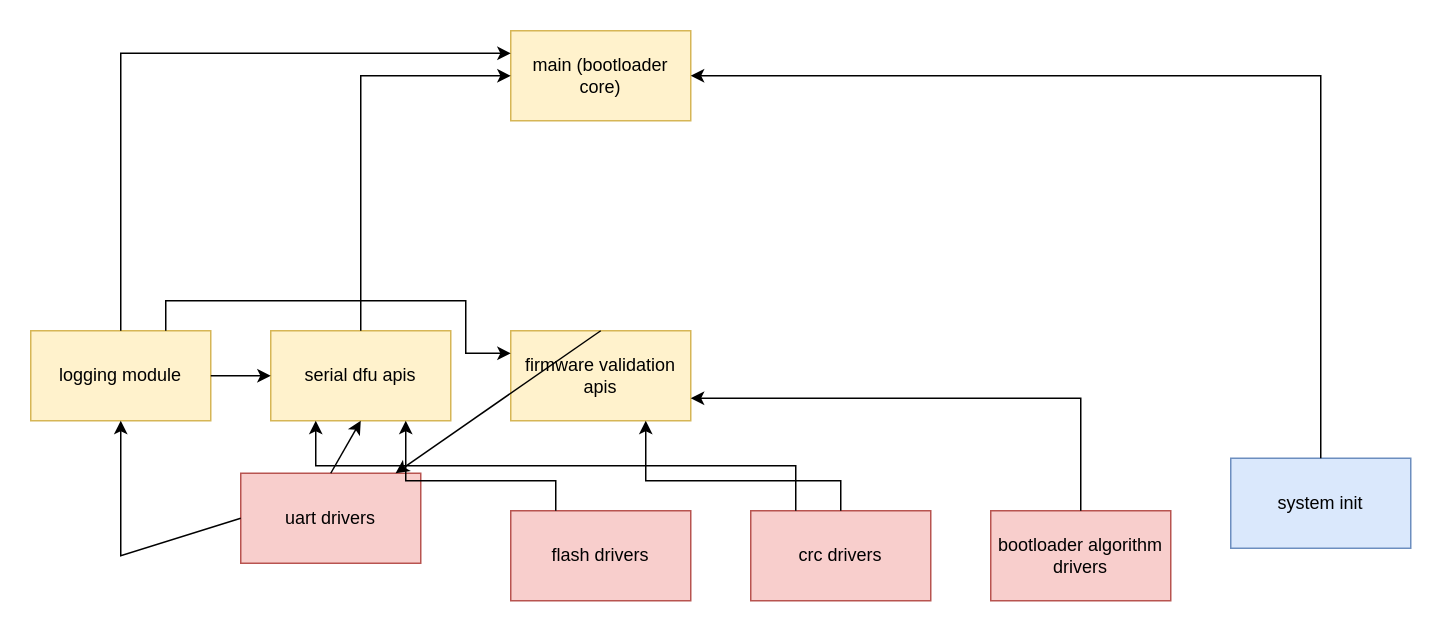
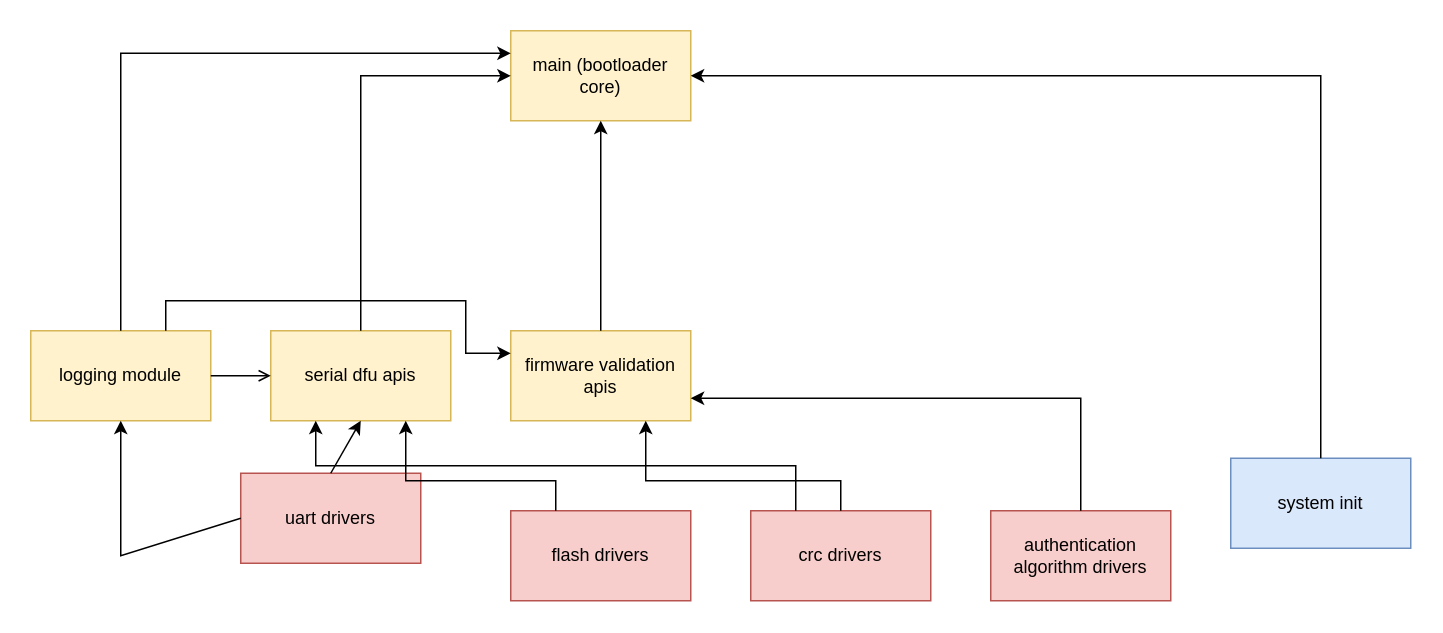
  <mxCell id="0" />
  <mxCell id="1" parent="0" />
  <mxCell id="2" value="main (bootloader core)" style="rounded=0;whiteSpace=wrap;html=1;fillColor=#fff2cc;strokeColor=#d6b656;" parent="1" vertex="1"><mxGeometry x="340" y="20" width="120" height="60" as="geometry" /></mxCell>
  <mxCell id="3" value="uart drivers" style="rounded=0;whiteSpace=wrap;html=1;fillColor=#f8cecc;strokeColor=#b85450;" parent="1" vertex="1"><mxGeometry x="160" y="315" width="120" height="60" as="geometry" /></mxCell>
  <mxCell id="4" value="flash drivers" style="rounded=0;whiteSpace=wrap;html=1;fillColor=#f8cecc;strokeColor=#b85450;" parent="1" vertex="1"><mxGeometry x="340" y="340" width="120" height="60" as="geometry" /></mxCell>
  <mxCell id="5" value="serial dfu apis" style="rounded=0;whiteSpace=wrap;html=1;fillColor=#fff2cc;strokeColor=#d6b656;" parent="1" vertex="1"><mxGeometry x="180" y="220" width="120" height="60" as="geometry" /></mxCell>
  <mxCell id="6" value="firmware validation apis" style="rounded=0;whiteSpace=wrap;html=1;fillColor=#fff2cc;strokeColor=#d6b656;" parent="1" vertex="1"><mxGeometry x="340" y="220" width="120" height="60" as="geometry" /></mxCell>
  <mxCell id="7" value="" style="endArrow=classic;html=1;rounded=0;exitX=0.5;exitY=0;exitDx=0;exitDy=0;entryX=0.5;entryY=1;entryDx=0;entryDy=0;" parent="1" source="3" target="5" edge="1"><mxGeometry width="50" height="50" relative="1" as="geometry"><mxPoint x="230" y="370" as="sourcePoint" /><mxPoint x="280" y="320" as="targetPoint" /></mxGeometry></mxCell>
  <mxCell id="8" value="" style="endArrow=classic;html=1;rounded=0;exitX=0.5;exitY=0;exitDx=0;exitDy=0;entryX=0;entryY=0.5;entryDx=0;entryDy=0;" parent="1" source="5" target="2" edge="1"><mxGeometry width="50" height="50" relative="1" as="geometry"><mxPoint x="230" y="370" as="sourcePoint" /><mxPoint x="280" y="320" as="targetPoint" /><Array as="points"><mxPoint x="240" y="50" /></Array></mxGeometry></mxCell>
  <mxCell id="9" value="logging module" style="rounded=0;whiteSpace=wrap;html=1;fillColor=#fff2cc;strokeColor=#d6b656;" parent="1" vertex="1"><mxGeometry y="220" width="120" height="60" as="geometry" x="20" /></mxCell>
  <mxCell id="10" value="" style="endArrow=classic;html=1;rounded=0;exitX=0;exitY=0.5;exitDx=0;exitDy=0;entryX=0.5;entryY=1;entryDx=0;entryDy=0;" parent="1" source="3" target="9" edge="1"><mxGeometry width="50" height="50" relative="1" as="geometry"><mxPoint x="170" y="330" as="sourcePoint" /><mxPoint x="220" y="280" as="targetPoint" /><Array as="points"><mxPoint x="80" y="370" /></Array></mxGeometry></mxCell>
  <mxCell id="11" value="" style="endArrow=classic;html=1;rounded=0;exitX=0.5;exitY=0;exitDx=0;exitDy=0;entryX=0;entryY=0.25;entryDx=0;entryDy=0;" parent="1" source="9" target="2" edge="1"><mxGeometry width="50" height="50" relative="1" as="geometry"><mxPoint x="170" y="330" as="sourcePoint" /><mxPoint x="220" y="280" as="targetPoint" /><Array as="points"><mxPoint x="80" y="35" /></Array></mxGeometry></mxCell>
- <mxCell id="12" value="" style="endArrow=classic;html=1;rounded=0;exitX=1;exitY=0.5;exitDx=0;exitDy=0;entryX=0;entryY=0.5;entryDx=0;entryDy=0;" parent="1" source="9" target="5" edge="1"><mxGeometry width="50" height="50" relative="1" as="geometry"><mxPoint x="170" y="230" as="sourcePoint" /><mxPoint x="220" y="180" as="targetPoint" /></mxGeometry></mxCell>
+ <mxCell id="12" value="" style="endArrow=open;html=1;rounded=0;exitX=1;exitY=0.5;exitDx=0;exitDy=0;entryX=0;entryY=0.5;entryDx=0;entryDy=0;" parent="1" source="9" target="5" edge="1"><mxGeometry width="50" height="50" relative="1" as="geometry"><mxPoint x="170" y="230" as="sourcePoint" /><mxPoint x="220" y="180" as="targetPoint" /></mxGeometry></mxCell>
  <mxCell id="13" value="" style="endArrow=classic;html=1;rounded=0;exitX=0.75;exitY=0;exitDx=0;exitDy=0;entryX=0;entryY=0.25;entryDx=0;entryDy=0;" parent="1" source="9" target="6" edge="1"><mxGeometry width="50" height="50" relative="1" as="geometry"><mxPoint x="170" y="230" as="sourcePoint" /><mxPoint x="320" y="200" as="targetPoint" /><Array as="points"><mxPoint x="110" y="200" /><mxPoint x="310" y="200" /><mxPoint x="310" y="235" /></Array></mxGeometry></mxCell>
- <mxCell id="14" value="" style="endArrow=classic;html=1;rounded=0;exitX=0.5;exitY=0;exitDx=0;exitDy=0;" parent="1" source="6" target="3" edge="1"><mxGeometry width="50" height="50" relative="1" as="geometry"><mxPoint x="170" y="230" as="sourcePoint" /><mxPoint x="220" y="180" as="targetPoint" /></mxGeometry></mxCell>
+ <mxCell id="14" value="" style="endArrow=classic;html=1;rounded=0;exitX=0.5;exitY=0;exitDx=0;exitDy=0;entryX=0.5;entryY=1;entryDx=0;entryDy=0;" parent="1" source="6" target="2" edge="1"><mxGeometry width="50" height="50" relative="1" as="geometry"><mxPoint x="170" y="230" as="sourcePoint" /><mxPoint x="220" y="180" as="targetPoint" /></mxGeometry></mxCell>
  <mxCell id="15" value="" style="endArrow=classic;html=1;rounded=0;exitX=0.25;exitY=0;exitDx=0;exitDy=0;entryX=0.75;entryY=1;entryDx=0;entryDy=0;" parent="1" source="4" target="5" edge="1"><mxGeometry width="50" height="50" relative="1" as="geometry"><mxPoint x="170" y="230" as="sourcePoint" /><mxPoint x="220" y="180" as="targetPoint" /><Array as="points"><mxPoint x="370" y="320" /><mxPoint x="270" y="320" /></Array></mxGeometry></mxCell>
  <mxCell id="16" value="crc drivers" style="rounded=0;whiteSpace=wrap;html=1;fillColor=#f8cecc;strokeColor=#b85450;" parent="1" vertex="1"><mxGeometry x="500" y="340" width="120" height="60" as="geometry" /></mxCell>
  <mxCell id="17" value="" style="endArrow=classic;html=1;rounded=0;exitX=0.5;exitY=0;exitDx=0;exitDy=0;entryX=0.75;entryY=1;entryDx=0;entryDy=0;" parent="1" source="16" target="6" edge="1"><mxGeometry width="50" height="50" relative="1" as="geometry"><mxPoint x="170" y="330" as="sourcePoint" /><mxPoint x="220" y="280" as="targetPoint" /><Array as="points"><mxPoint x="560" y="320" /><mxPoint x="430" y="320" /></Array></mxGeometry></mxCell>
  <mxCell id="18" value="" style="endArrow=classic;html=1;rounded=0;exitX=0.25;exitY=0;exitDx=0;exitDy=0;entryX=0.25;entryY=1;entryDx=0;entryDy=0;" parent="1" source="16" target="5" edge="1"><mxGeometry width="50" height="50" relative="1" as="geometry"><mxPoint x="170" y="330" as="sourcePoint" /><mxPoint x="220" y="280" as="targetPoint" /><Array as="points"><mxPoint x="530" y="310" /><mxPoint x="210" y="310" /></Array></mxGeometry></mxCell>
- <mxCell id="19" value="bootloader algorithm drivers" style="rounded=0;whiteSpace=wrap;html=1;fillColor=#f8cecc;strokeColor=#b85450;" parent="1" vertex="1"><mxGeometry x="660" y="340" width="120" height="60" as="geometry" /></mxCell>
+ <mxCell id="19" value="authentication algorithm drivers" style="rounded=0;whiteSpace=wrap;html=1;fillColor=#f8cecc;strokeColor=#b85450;" parent="1" vertex="1"><mxGeometry x="660" y="340" width="120" height="60" as="geometry" /></mxCell>
  <mxCell id="20" value="" style="endArrow=classic;html=1;rounded=0;exitX=0.5;exitY=0;exitDx=0;exitDy=0;entryX=1;entryY=0.75;entryDx=0;entryDy=0;" parent="1" source="19" target="6" edge="1"><mxGeometry width="50" height="50" relative="1" as="geometry"><mxPoint x="170" y="330" as="sourcePoint" /><mxPoint x="220" y="280" as="targetPoint" /><Array as="points"><mxPoint x="720" y="265" /></Array></mxGeometry></mxCell>
  <mxCell id="21" value="system init" style="rounded=0;whiteSpace=wrap;html=1;fillColor=#dae8fc;strokeColor=#6c8ebf;" parent="1" vertex="1"><mxGeometry x="820" y="305" width="120" height="60" as="geometry" /></mxCell>
  <mxCell id="22" value="" style="endArrow=classic;html=1;rounded=0;exitX=0.5;exitY=0;exitDx=0;exitDy=0;entryX=1;entryY=0.5;entryDx=0;entryDy=0;" parent="1" source="21" target="2" edge="1"><mxGeometry width="50" height="50" relative="1" as="geometry"><mxPoint x="510" y="250" as="sourcePoint" /><mxPoint x="560" y="200" as="targetPoint" /><Array as="points"><mxPoint x="880" y="50" /></Array></mxGeometry></mxCell>
